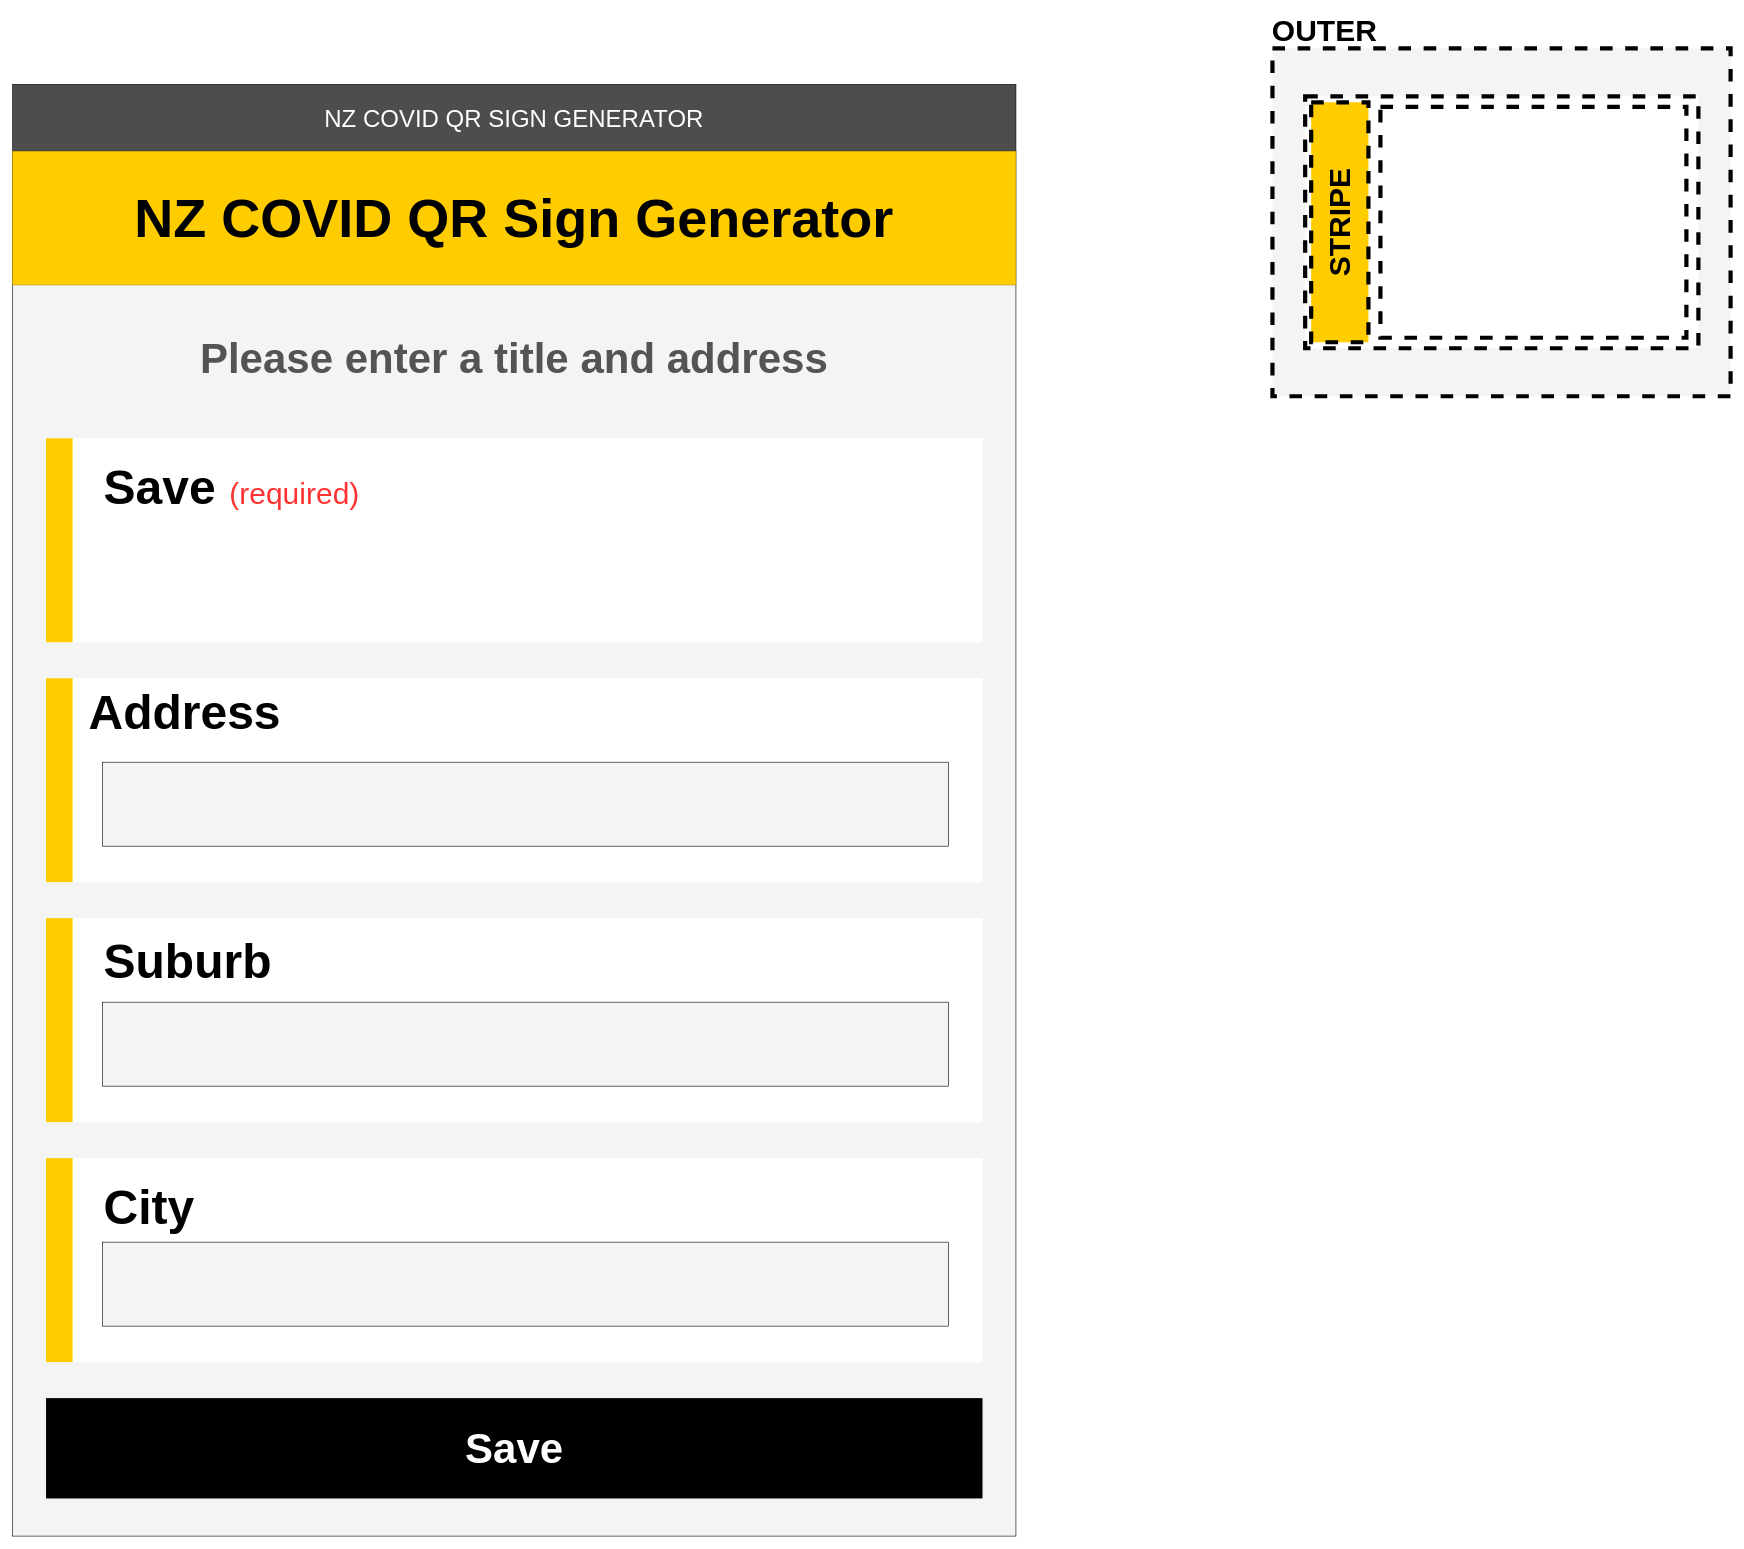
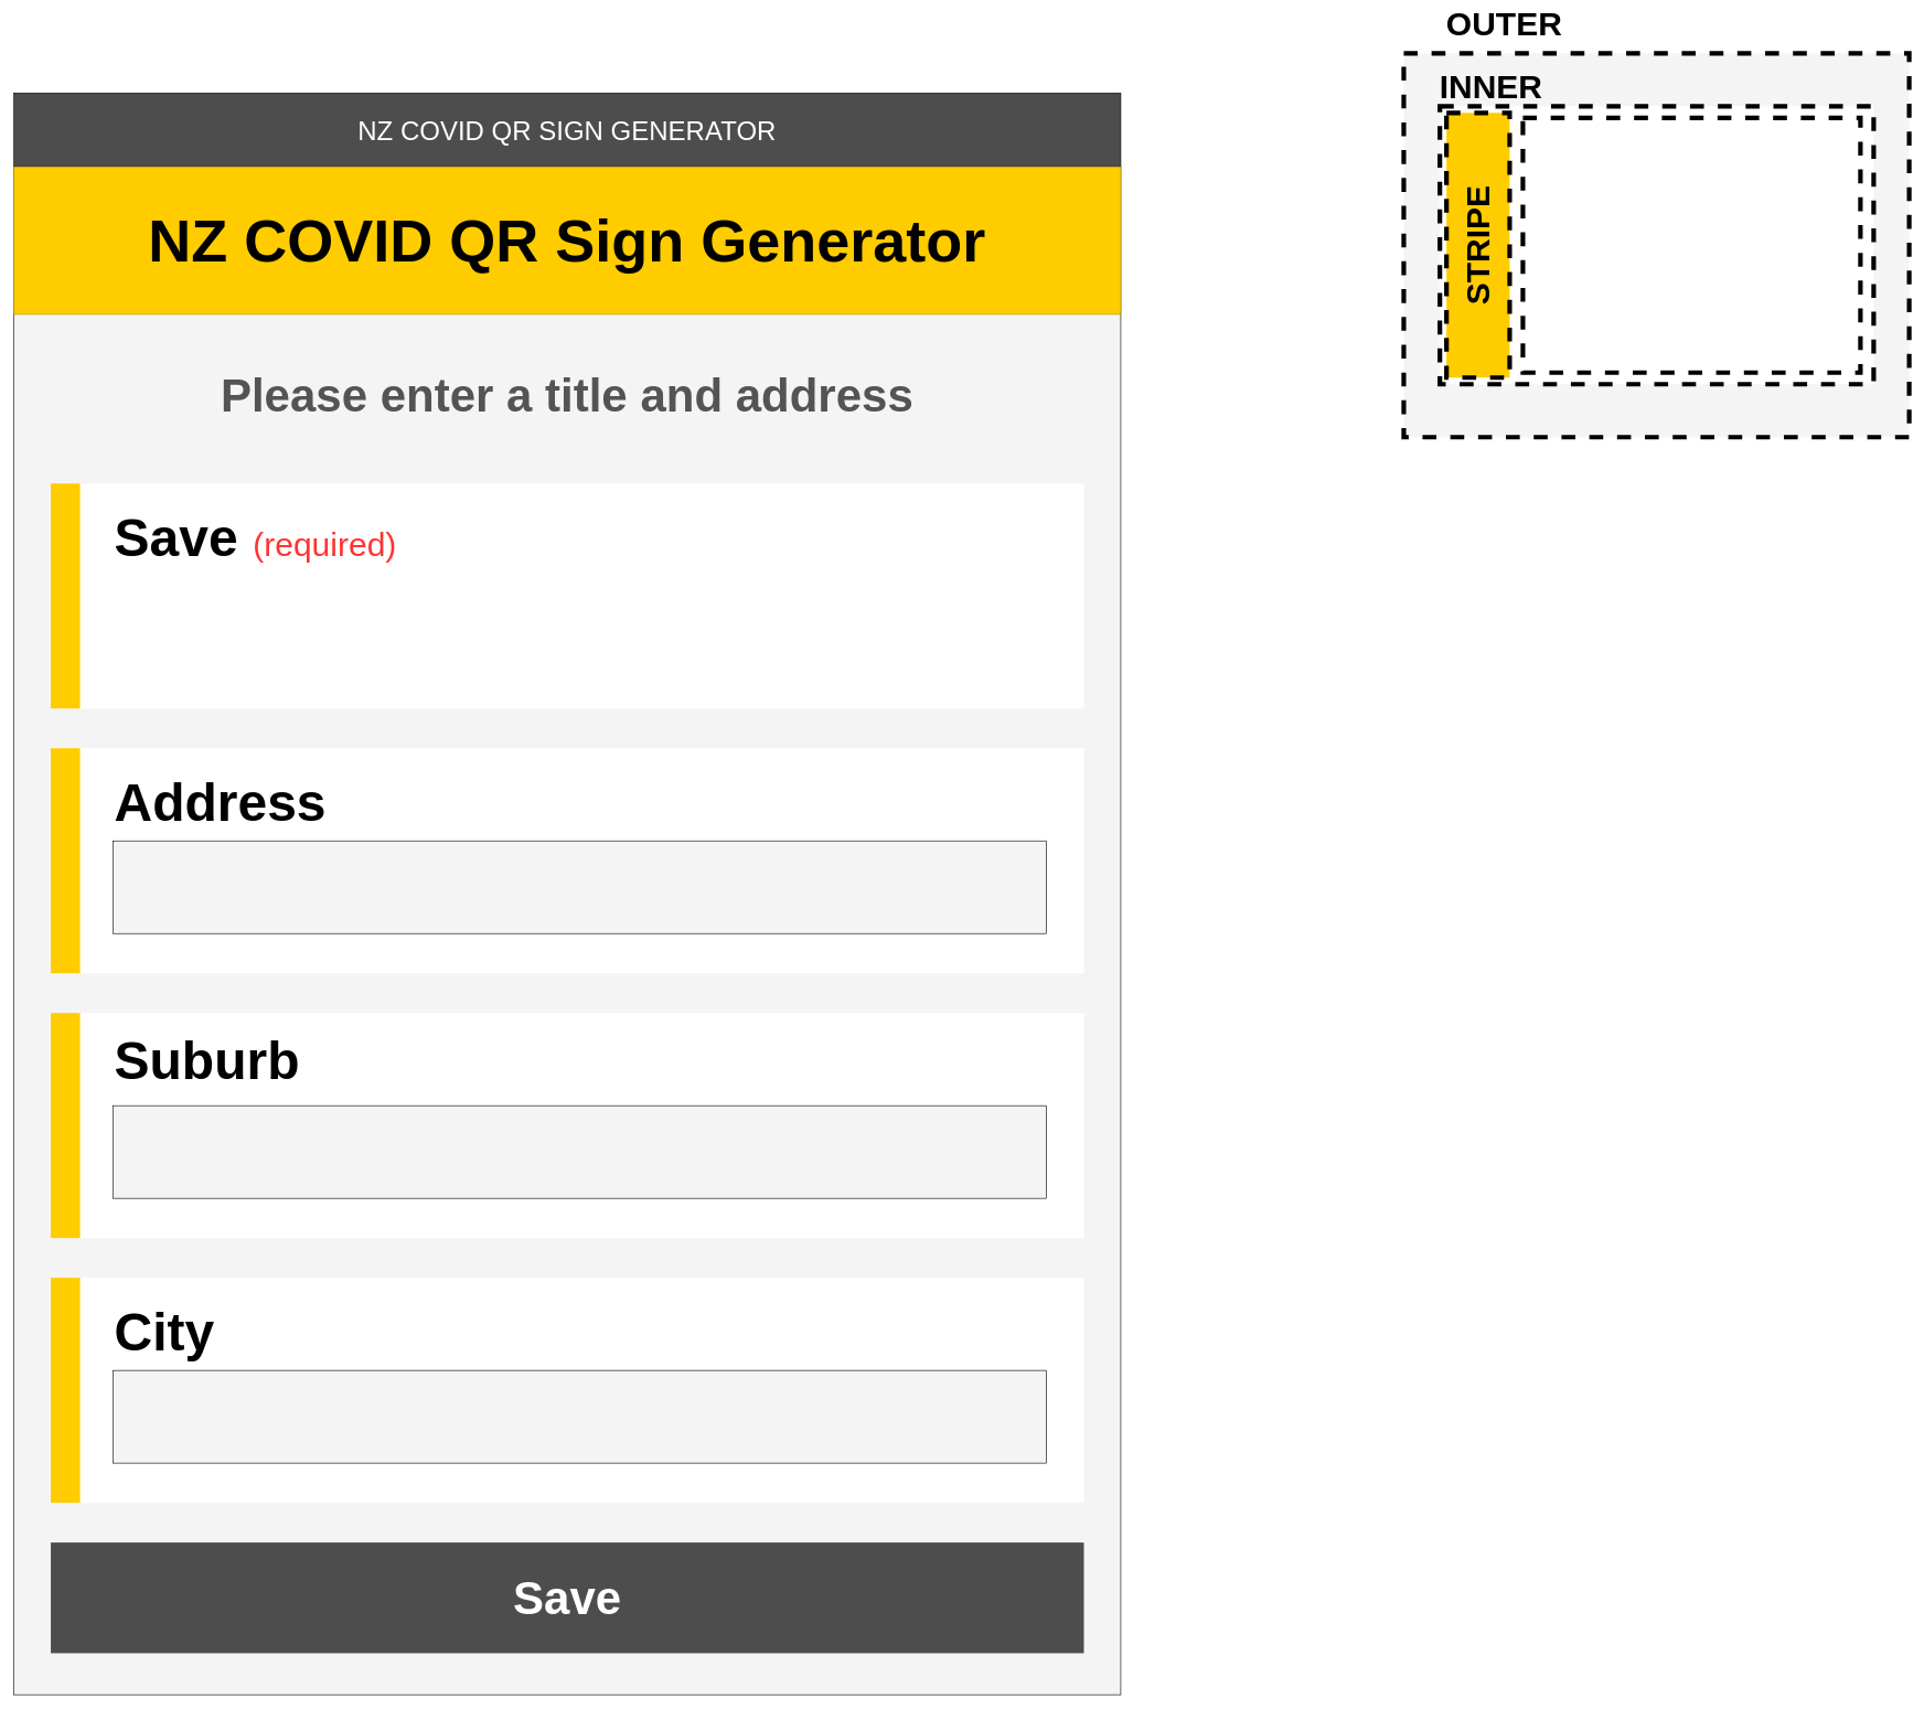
  <mxCell id="0" />
  <mxCell id="1" parent="0" />
  <mxCell id="2" value="" style="rounded=0;whiteSpace=wrap;html=1;dashed=1;strokeColor=default;strokeWidth=7;fillColor=#F4F4F4;" vertex="1" parent="1"><mxGeometry x="2120" y="80" width="763.67" height="580" as="geometry" /></mxCell>
  <mxCell id="3" value="1080" style="rounded=0;whiteSpace=wrap;html=1;labelBackgroundColor=none;fontSize=17;fontColor=#FFFFFF;fillColor=#FFFFFF;align=center;strokeColor=default;dashed=1;strokeWidth=7;" vertex="1" parent="1"><mxGeometry x="2174.54" y="160" width="655.46" height="420" as="geometry" /></mxCell>
  <mxCell id="4" value="" style="rounded=0;whiteSpace=wrap;html=1;labelBackgroundColor=none;fontSize=18;fontColor=#000000;fillColor=#FFCC00;align=center;strokeColor=default;dashed=1;strokeWidth=7;" vertex="1" parent="1"><mxGeometry x="2184.54" y="170" width="95.46" height="400" as="geometry" /></mxCell>
  <mxCell id="5" value="NZ COVID QR SIGN GENERATOR" style="rounded=0;whiteSpace=wrap;html=1;align=center;fontStyle=0;fontSize=40;labelBackgroundColor=none;fontColor=#FFFFFF;fillColor=#4D4D4D;fontFamily=Helvetica;" parent="1" vertex="1"><mxGeometry x="20" y="140" width="1672.42" height="111.494" as="geometry" /></mxCell>
  <mxCell id="6" value="" style="rounded=0;whiteSpace=wrap;html=1;align=center;fillColor=#f4f4f4;" parent="1" vertex="1"><mxGeometry x="20" y="251.49" width="1672.42" height="2308.51" as="geometry" /></mxCell>
  <mxCell id="7" value="NZ COVID QR Sign Generator" style="text;html=1;strokeColor=#B09500;fillColor=#FFCC00;align=center;verticalAlign=middle;whiteSpace=wrap;rounded=0;labelBackgroundColor=none;fontSize=90;fontStyle=1;fontColor=#000000;" parent="1" vertex="1"><mxGeometry x="20" y="251.494" width="1672.42" height="222.989" as="geometry" /></mxCell>
  <mxCell id="8" value="Please enter a title and address" style="text;html=1;strokeColor=none;fillColor=none;align=center;verticalAlign=middle;whiteSpace=wrap;rounded=0;labelBackgroundColor=none;fontSize=70;fontColor=#545454;spacing=2;spacingLeft=0;spacingRight=0;fontStyle=1" parent="1" vertex="1"><mxGeometry x="20" y="474.48" width="1672.42" height="245.52" as="geometry" /></mxCell>
- <mxCell id="9" value="Save" style="rounded=0;whiteSpace=wrap;html=1;labelBackgroundColor=none;fontSize=70;fontColor=#FFFFFF;fillColor=#000000;align=center;strokeColor=none;fontStyle=1" parent="1" vertex="1"><mxGeometry x="75.747" y="2330" width="1560.925" height="167.241" as="geometry" /></mxCell>
+ <mxCell id="9" value="Save" style="rounded=0;whiteSpace=wrap;html=1;labelBackgroundColor=none;fontSize=70;fontColor=#FFFFFF;fillColor=#4d4d4d;align=center;strokeColor=none;fontStyle=1;" parent="1" vertex="1"><mxGeometry x="75.747" y="2330" width="1560.925" height="167.241" as="geometry" /></mxCell>
  <mxCell id="10" value="1080" style="rounded=0;whiteSpace=wrap;html=1;labelBackgroundColor=none;fontSize=17;fontColor=#FFFFFF;fillColor=#FFFFFF;align=center;strokeColor=none;" parent="1" vertex="1"><mxGeometry x="75.75" y="730" width="1560.93" height="340" as="geometry" /></mxCell>
  <mxCell id="11" value="&lt;font&gt;&lt;font style=&quot;font-size: 80px&quot;&gt;Save&lt;/font&gt;&lt;span style=&quot;font-size: 82px&quot;&gt; &lt;/span&gt;&lt;font style=&quot;font-size: 50px ; font-weight: normal&quot; color=&quot;#ff3333&quot;&gt;(required)&lt;/font&gt;&lt;/font&gt;" style="text;html=1;strokeColor=none;fillColor=none;align=left;verticalAlign=middle;whiteSpace=wrap;rounded=0;labelBackgroundColor=none;fontSize=82;fontColor=#000000;fontStyle=1" parent="1" vertex="1"><mxGeometry x="170" y="770" width="1460" height="83.62" as="geometry" /></mxCell>
  <mxCell id="12" value="" style="rounded=0;whiteSpace=wrap;html=1;labelBackgroundColor=none;fontSize=18;fontColor=#000000;fillColor=#FFCC00;align=center;strokeColor=none;" parent="1" vertex="1"><mxGeometry x="75.75" y="730" width="44.25" height="340" as="geometry" /></mxCell>
  <mxCell id="13" value="1080" style="rounded=0;whiteSpace=wrap;html=1;labelBackgroundColor=none;fontSize=17;fontColor=#FFFFFF;fillColor=#FFFFFF;align=center;strokeColor=none;" parent="1" vertex="1"><mxGeometry x="75.75" y="1130" width="1560.93" height="340" as="geometry" /></mxCell>
  <mxCell id="14" value="" style="rounded=0;whiteSpace=wrap;html=1;labelBackgroundColor=none;fontSize=17;fontColor=#FFFFFF;fillColor=#F4F4F4;align=center;strokeColor=default;" parent="1" vertex="1"><mxGeometry x="170" y="1270" width="1410" height="140" as="geometry" /></mxCell>
- <mxCell id="15" value="Address" style="text;html=1;strokeColor=none;fillColor=none;align=left;verticalAlign=middle;whiteSpace=wrap;rounded=0;labelBackgroundColor=none;fontSize=80;fontColor=#000000;fontStyle=1" parent="1" vertex="1"><mxGeometry x="145" y="1145" width="1460" height="83.62" as="geometry" /></mxCell>
+ <mxCell id="15" value="Address" style="text;html=1;strokeColor=none;fillColor=none;align=left;verticalAlign=middle;whiteSpace=wrap;rounded=0;labelBackgroundColor=none;fontSize=80;fontColor=#000000;fontStyle=1" parent="1" vertex="1"><mxGeometry x="170" y="1170" width="1460" height="83.62" as="geometry" /></mxCell>
  <mxCell id="16" value="" style="rounded=0;whiteSpace=wrap;html=1;labelBackgroundColor=none;fontSize=18;fontColor=#000000;fillColor=#FFCC00;align=center;strokeColor=none;" parent="1" vertex="1"><mxGeometry x="75.75" y="1130" width="44.25" height="340" as="geometry" /></mxCell>
  <mxCell id="17" value="1080" style="rounded=0;whiteSpace=wrap;html=1;labelBackgroundColor=none;fontSize=17;fontColor=#FFFFFF;fillColor=#FFFFFF;align=center;strokeColor=none;" parent="1" vertex="1"><mxGeometry x="75.75" y="1530" width="1560.93" height="340" as="geometry" /></mxCell>
  <mxCell id="18" value="" style="rounded=0;whiteSpace=wrap;html=1;labelBackgroundColor=none;fontSize=17;fontColor=#FFFFFF;fillColor=#F4F4F4;align=center;strokeColor=default;" parent="1" vertex="1"><mxGeometry x="170" y="1670" width="1410" height="140" as="geometry" /></mxCell>
  <mxCell id="19" value="Suburb" style="text;html=1;strokeColor=none;fillColor=none;align=left;verticalAlign=middle;whiteSpace=wrap;rounded=0;labelBackgroundColor=none;fontSize=80;fontColor=#000000;fontStyle=1" parent="1" vertex="1"><mxGeometry x="170" y="1560" width="1460" height="83.62" as="geometry" /></mxCell>
  <mxCell id="20" value="" style="rounded=0;whiteSpace=wrap;html=1;labelBackgroundColor=none;fontSize=18;fontColor=#000000;fillColor=#FFCC00;align=center;strokeColor=none;" parent="1" vertex="1"><mxGeometry x="75.75" y="1530" width="44.25" height="340" as="geometry" /></mxCell>
  <mxCell id="21" value="1080" style="rounded=0;whiteSpace=wrap;html=1;labelBackgroundColor=none;fontSize=17;fontColor=#FFFFFF;fillColor=#FFFFFF;align=center;strokeColor=none;" parent="1" vertex="1"><mxGeometry x="75.75" y="1930" width="1560.93" height="340" as="geometry" /></mxCell>
  <mxCell id="22" value="" style="rounded=0;whiteSpace=wrap;html=1;labelBackgroundColor=none;fontSize=17;fontColor=#FFFFFF;fillColor=#F4F4F4;align=center;strokeColor=default;" parent="1" vertex="1"><mxGeometry x="170" y="2070" width="1410" height="140" as="geometry" /></mxCell>
  <mxCell id="23" value="City" style="text;html=1;strokeColor=none;fillColor=none;align=left;verticalAlign=middle;whiteSpace=wrap;rounded=0;labelBackgroundColor=none;fontSize=80;fontColor=#000000;fontStyle=1" parent="1" vertex="1"><mxGeometry x="170" y="1970" width="1460" height="83.62" as="geometry" /></mxCell>
  <mxCell id="24" value="" style="rounded=0;whiteSpace=wrap;html=1;labelBackgroundColor=none;fontSize=18;fontColor=#000000;fillColor=#FFCC00;align=center;strokeColor=none;" parent="1" vertex="1"><mxGeometry x="75.75" y="1930" width="44.25" height="340" as="geometry" /></mxCell>
- <mxCell id="25" value="OUTER" style="text;html=1;strokeColor=none;fillColor=none;align=center;verticalAlign=middle;whiteSpace=wrap;rounded=0;dashed=1;fontSize=50;fontStyle=1" vertex="1" parent="1"><mxGeometry x="2120" y="20" width="174" height="60" as="geometry" /></mxCell>
+ <mxCell id="25" value="OUTER" style="text;html=1;strokeColor=none;fillColor=none;align=center;verticalAlign=middle;whiteSpace=wrap;rounded=0;dashed=1;fontSize=50;fontStyle=1" vertex="1" parent="1"><mxGeometry x="2185" y="5" width="174" height="60" as="geometry" /></mxCell>
+ <mxCell id="26" value="INNER" style="text;html=1;strokeColor=none;fillColor=none;align=center;verticalAlign=middle;whiteSpace=wrap;rounded=0;dashed=1;fontSize=50;fontStyle=1" vertex="1" parent="1"><mxGeometry x="2174.54" y="100" width="154" height="60" as="geometry" /></mxCell>
  <mxCell id="27" value="STRIPE" style="text;html=1;strokeColor=none;fillColor=none;align=center;verticalAlign=middle;whiteSpace=wrap;rounded=0;dashed=1;fontSize=50;fontStyle=1;rotation=-90;" vertex="1" parent="1"><mxGeometry x="2145.27" y="340" width="174" height="60" as="geometry" /></mxCell>
  <mxCell id="28" value="1080" style="rounded=0;whiteSpace=wrap;html=1;labelBackgroundColor=none;fontSize=17;fontColor=#FFFFFF;fillColor=#FFFFFF;align=center;strokeColor=default;dashed=1;strokeWidth=7;" vertex="1" parent="1"><mxGeometry x="2300" y="177.5" width="510" height="385" as="geometry" /></mxCell>
